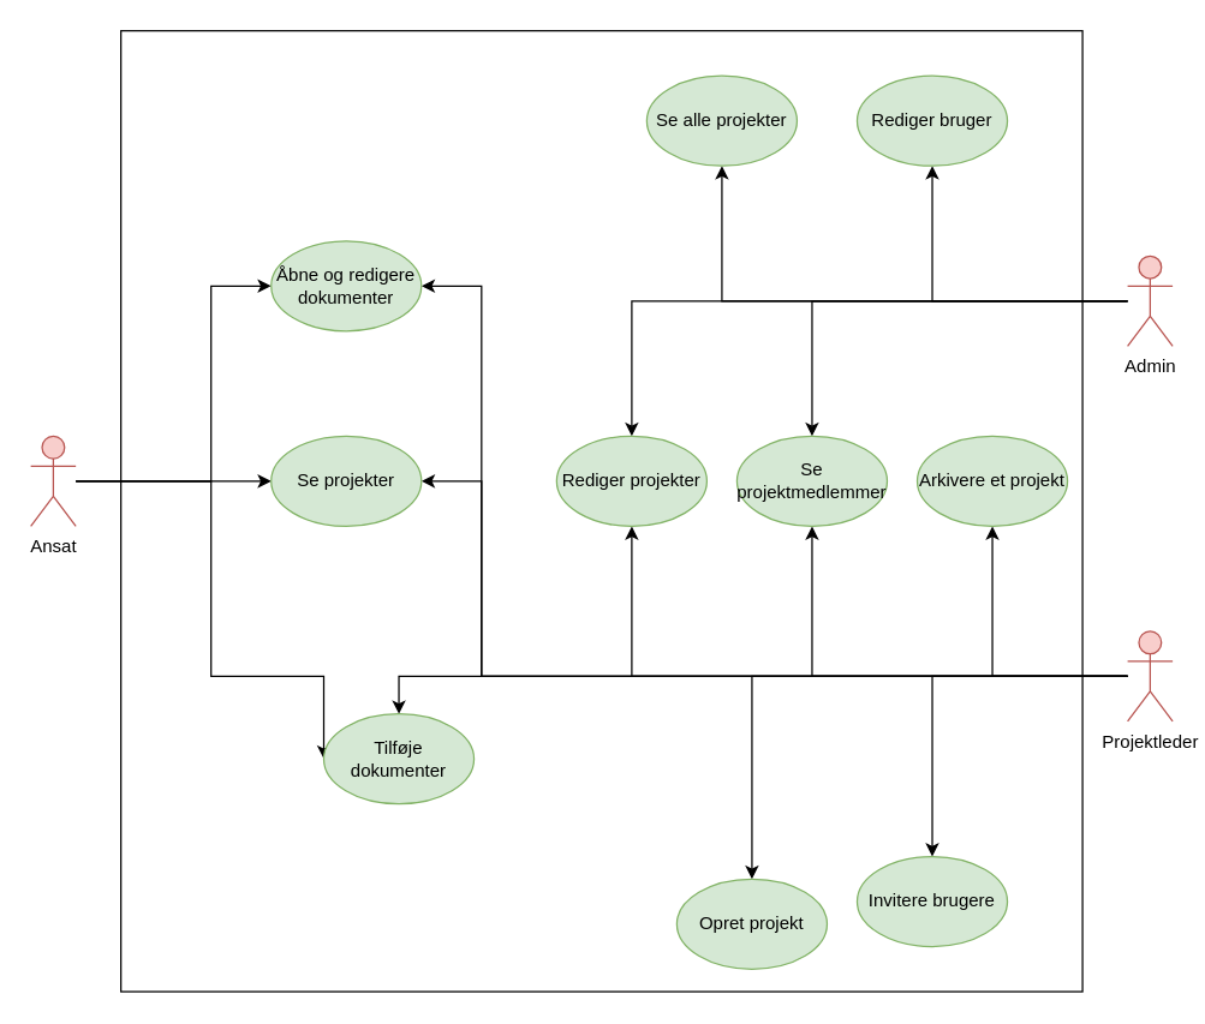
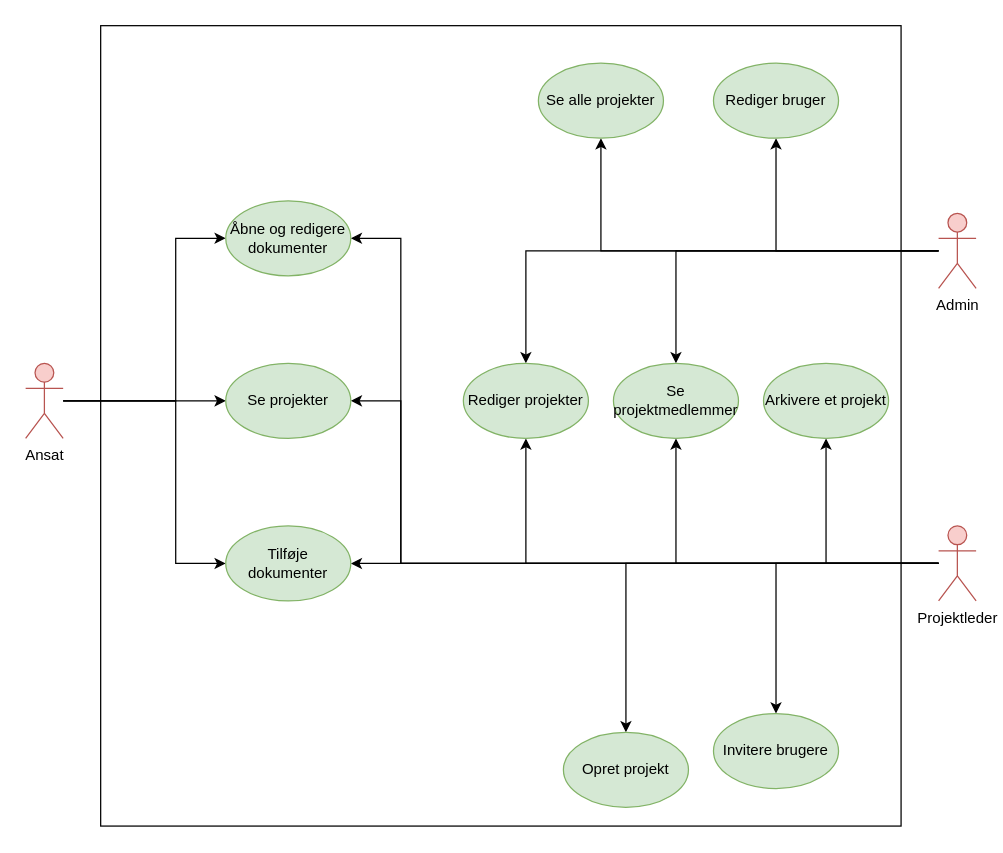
  <mxCell id="0" />
  <mxCell id="1" parent="0" />
  <mxCell id="2" value="" style="whiteSpace=wrap;html=1;aspect=fixed;" vertex="1" parent="1"><mxGeometry x="80" y="20" width="640" height="640" as="geometry" /></mxCell>
  <mxCell id="3" style="edgeStyle=orthogonalEdgeStyle;rounded=0;orthogonalLoop=1;jettySize=auto;html=1;" edge="1" parent="1" source="7" target="21"><mxGeometry relative="1" as="geometry" /></mxCell>
  <mxCell id="4" style="edgeStyle=orthogonalEdgeStyle;rounded=0;orthogonalLoop=1;jettySize=auto;html=1;" edge="1" parent="1" source="7" target="28"><mxGeometry relative="1" as="geometry" /></mxCell>
  <mxCell id="5" style="edgeStyle=orthogonalEdgeStyle;rounded=0;orthogonalLoop=1;jettySize=auto;html=1;" edge="1" parent="1" source="7" target="26"><mxGeometry relative="1" as="geometry" /></mxCell>
  <mxCell id="6" style="edgeStyle=orthogonalEdgeStyle;rounded=0;orthogonalLoop=1;jettySize=auto;html=1;" edge="1" parent="1" source="7" target="22"><mxGeometry relative="1" as="geometry"><Array as="points"><mxPoint x="420" y="200" /></Array></mxGeometry></mxCell>
  <mxCell id="7" value="Admin" style="shape=umlActor;verticalLabelPosition=bottom;verticalAlign=top;html=1;outlineConnect=0;fillColor=#f8cecc;strokeColor=#b85450;" vertex="1" parent="1"><mxGeometry x="750" y="170" width="30" height="60" as="geometry" /></mxCell>
  <mxCell id="8" style="edgeStyle=orthogonalEdgeStyle;rounded=0;orthogonalLoop=1;jettySize=auto;html=1;" edge="1" parent="1" source="11" target="25"><mxGeometry relative="1" as="geometry"><Array as="points"><mxPoint x="140" y="320" /><mxPoint x="140" y="190" /></Array></mxGeometry></mxCell>
  <mxCell id="9" style="edgeStyle=orthogonalEdgeStyle;rounded=0;orthogonalLoop=1;jettySize=auto;html=1;entryX=0;entryY=0.5;entryDx=0;entryDy=0;" edge="1" parent="1" source="11" target="27"><mxGeometry relative="1" as="geometry"><Array as="points"><mxPoint x="140" y="320" /><mxPoint x="140" y="450" /></Array></mxGeometry></mxCell>
  <mxCell id="10" style="edgeStyle=orthogonalEdgeStyle;rounded=0;orthogonalLoop=1;jettySize=auto;html=1;" edge="1" parent="1" source="11" target="29"><mxGeometry relative="1" as="geometry" /></mxCell>
  <mxCell id="11" value="Ansat" style="shape=umlActor;verticalLabelPosition=bottom;verticalAlign=top;html=1;outlineConnect=0;fillColor=#f8cecc;strokeColor=#b85450;" vertex="1" parent="1"><mxGeometry x="20" y="290" width="30" height="60" as="geometry" /></mxCell>
  <mxCell id="12" style="edgeStyle=orthogonalEdgeStyle;rounded=0;orthogonalLoop=1;jettySize=auto;html=1;" edge="1" parent="1" source="20" target="30"><mxGeometry relative="1" as="geometry" /></mxCell>
  <mxCell id="13" style="edgeStyle=orthogonalEdgeStyle;rounded=0;orthogonalLoop=1;jettySize=auto;html=1;" edge="1" parent="1" source="20" target="24"><mxGeometry relative="1" as="geometry" /></mxCell>
  <mxCell id="14" style="edgeStyle=orthogonalEdgeStyle;rounded=0;orthogonalLoop=1;jettySize=auto;html=1;" edge="1" parent="1" source="20" target="23"><mxGeometry relative="1" as="geometry" /></mxCell>
  <mxCell id="15" style="edgeStyle=orthogonalEdgeStyle;rounded=0;orthogonalLoop=1;jettySize=auto;html=1;" edge="1" parent="1" source="20" target="26"><mxGeometry relative="1" as="geometry" /></mxCell>
  <mxCell id="16" style="edgeStyle=orthogonalEdgeStyle;rounded=0;orthogonalLoop=1;jettySize=auto;html=1;" edge="1" parent="1" source="20" target="22"><mxGeometry relative="1" as="geometry"><Array as="points"><mxPoint x="420" y="450" /></Array></mxGeometry></mxCell>
  <mxCell id="17" style="edgeStyle=orthogonalEdgeStyle;rounded=0;orthogonalLoop=1;jettySize=auto;html=1;" edge="1" parent="1" source="20" target="27"><mxGeometry relative="1" as="geometry"><Array as="points"><mxPoint x="290" y="450" /><mxPoint x="290" y="450" /></Array></mxGeometry></mxCell>
  <mxCell id="18" style="edgeStyle=orthogonalEdgeStyle;rounded=0;orthogonalLoop=1;jettySize=auto;html=1;entryX=1;entryY=0.5;entryDx=0;entryDy=0;" edge="1" parent="1" source="20" target="29"><mxGeometry relative="1" as="geometry"><Array as="points"><mxPoint x="320" y="450" /><mxPoint x="320" y="320" /></Array></mxGeometry></mxCell>
  <mxCell id="19" style="edgeStyle=orthogonalEdgeStyle;rounded=0;orthogonalLoop=1;jettySize=auto;html=1;entryX=1;entryY=0.5;entryDx=0;entryDy=0;" edge="1" parent="1" source="20" target="25"><mxGeometry relative="1" as="geometry"><Array as="points"><mxPoint x="320" y="450" /><mxPoint x="320" y="190" /></Array></mxGeometry></mxCell>
  <mxCell id="20" value="Projektleder" style="shape=umlActor;verticalLabelPosition=bottom;verticalAlign=top;html=1;outlineConnect=0;fillColor=#f8cecc;strokeColor=#b85450;" vertex="1" parent="1"><mxGeometry x="750" y="420" width="30" height="60" as="geometry" /></mxCell>
  <mxCell id="21" value="Se alle projekter" style="ellipse;whiteSpace=wrap;html=1;fillColor=#d5e8d4;strokeColor=#82b366;" vertex="1" parent="1"><mxGeometry x="430" y="50" width="100" height="60" as="geometry" /></mxCell>
  <mxCell id="22" value="Rediger projekter" style="ellipse;whiteSpace=wrap;html=1;fillColor=#d5e8d4;strokeColor=#82b366;" vertex="1" parent="1"><mxGeometry x="370" y="290" width="100" height="60" as="geometry" /></mxCell>
  <mxCell id="23" value="Arkivere et projekt" style="ellipse;whiteSpace=wrap;html=1;fillColor=#d5e8d4;strokeColor=#82b366;" vertex="1" parent="1"><mxGeometry x="610" y="290" width="100" height="60" as="geometry" /></mxCell>
  <mxCell id="24" value="Invitere brugere" style="ellipse;whiteSpace=wrap;html=1;fillColor=#d5e8d4;strokeColor=#82b366;" vertex="1" parent="1"><mxGeometry x="570" y="570" width="100" height="60" as="geometry" /></mxCell>
  <mxCell id="25" value="Åbne og redigere dokumenter" style="ellipse;whiteSpace=wrap;html=1;fillColor=#d5e8d4;strokeColor=#82b366;" vertex="1" parent="1"><mxGeometry x="180" y="160" width="100" height="60" as="geometry" /></mxCell>
  <mxCell id="26" value="Se projektmedlemmer" style="ellipse;whiteSpace=wrap;html=1;fillColor=#d5e8d4;strokeColor=#82b366;" vertex="1" parent="1"><mxGeometry x="490" y="290" width="100" height="60" as="geometry" /></mxCell>
- <mxCell id="27" value="Tilføje dokumenter" style="ellipse;whiteSpace=wrap;html=1;fillColor=#d5e8d4;strokeColor=#82b366;" vertex="1" parent="1"><mxGeometry x="215" y="475" width="100" height="60" as="geometry" /></mxCell>
+ <mxCell id="27" value="Tilføje dokumenter" style="ellipse;whiteSpace=wrap;html=1;fillColor=#d5e8d4;strokeColor=#82b366;" vertex="1" parent="1"><mxGeometry x="180" y="420" width="100" height="60" as="geometry" /></mxCell>
  <mxCell id="28" value="Rediger bruger" style="ellipse;whiteSpace=wrap;html=1;fillColor=#d5e8d4;strokeColor=#82b366;" vertex="1" parent="1"><mxGeometry x="570" y="50" width="100" height="60" as="geometry" /></mxCell>
  <mxCell id="29" value="Se projekter" style="ellipse;whiteSpace=wrap;html=1;fillColor=#d5e8d4;strokeColor=#82b366;" vertex="1" parent="1"><mxGeometry x="180" y="290" width="100" height="60" as="geometry" /></mxCell>
  <mxCell id="30" value="Opret projekt" style="ellipse;whiteSpace=wrap;html=1;fillColor=#d5e8d4;strokeColor=#82b366;" vertex="1" parent="1"><mxGeometry x="450" y="585" width="100" height="60" as="geometry" /></mxCell>
